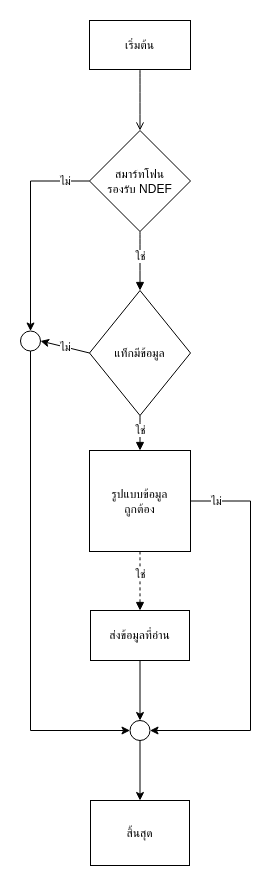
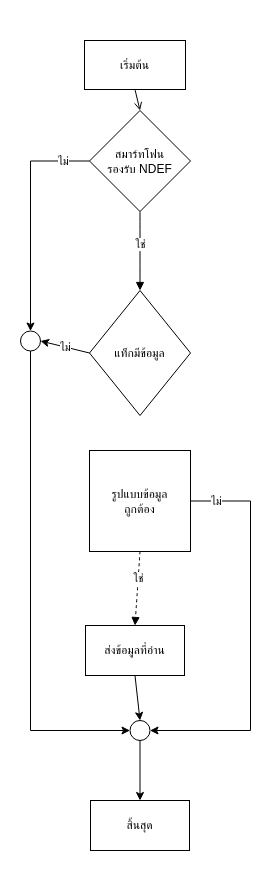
  <mxCell id="0" />
  <mxCell id="1" parent="0" />
- <mxCell id="2" value="เริ่มต้น" style="whiteSpace=wrap;strokeWidth=1;fillColor=default;" parent="1" vertex="1"><mxGeometry x="89" y="20" width="101" height="49" as="geometry" /></mxCell>
- <mxCell id="3" value="สิ้นสุด" style="whiteSpace=wrap;strokeWidth=1;fillColor=default;" parent="1" vertex="1"><mxGeometry x="90" y="800" width="99" height="65" as="geometry" /></mxCell>
+ <mxCell id="2" value="เริ่มต้น" style="whiteSpace=wrap;strokeWidth=1;fillColor=default;" parent="1" vertex="1"><mxGeometry x="84" y="40" width="101" height="49" as="geometry" /></mxCell>
+ <mxCell id="3" value="สิ้นสุด" style="whiteSpace=wrap;strokeWidth=1;fillColor=default;" parent="1" vertex="1"><mxGeometry x="90" y="800" width="99" height="50" as="geometry" /></mxCell>
  <mxCell id="4" value="" style="curved=1;startArrow=none;endArrow=open;exitX=0.5;exitY=1;entryX=0.5;entryY=0;rounded=0;entryDx=0;entryDy=0;exitDx=0;exitDy=0;" parent="1" source="2" target="5" edge="1"><mxGeometry relative="1" as="geometry"><Array as="points" /><mxPoint x="138.5" y="-18" as="targetPoint" /></mxGeometry></mxCell>
- <mxCell id="5" value="สมาร์ทโฟน&#10;รองรับ NDEF" style="rhombus;strokeWidth=1;whiteSpace=wrap;fontStyle=0;fillColor=default;" parent="1" vertex="1"><mxGeometry x="89" y="130" width="101" height="101" as="geometry" /></mxCell>
+ <mxCell id="5" value="สมาร์ทโฟน&#10;รองรับ NDEF" style="rhombus;strokeWidth=1;whiteSpace=wrap;fontStyle=0;fillColor=default;" parent="1" vertex="1"><mxGeometry x="89" y="110" width="101" height="101" as="geometry" /></mxCell>
  <mxCell id="6" value="" style="ellipse;whiteSpace=wrap;html=1;aspect=fixed;fillColor=default;" parent="1" vertex="1"><mxGeometry x="129.5" y="720" width="20" height="20" as="geometry" /></mxCell>
  <mxCell id="7" value="" style="endArrow=classic;html=1;rounded=0;entryX=0.5;entryY=0;entryDx=0;entryDy=0;exitX=0.5;exitY=1;exitDx=0;exitDy=0;" parent="1" source="6" target="3" edge="1"><mxGeometry width="50" height="50" relative="1" as="geometry"><mxPoint x="79.5" y="696" as="sourcePoint" /><mxPoint x="129.5" y="646" as="targetPoint" /></mxGeometry></mxCell>
  <mxCell id="8" value="" style="curved=1;startArrow=none;endArrow=block;exitX=0.5;exitY=1;entryX=0.5;entryY=0;rounded=0;entryDx=0;entryDy=0;exitDx=0;exitDy=0;" parent="1" source="5" target="10" edge="1"><mxGeometry relative="1" as="geometry"><Array as="points" /><mxPoint x="138.5" y="233" as="sourcePoint" /><mxPoint x="138.5" y="285" as="targetPoint" /></mxGeometry></mxCell>
  <mxCell id="9" value="&lt;span style=&quot;color: rgb(0, 0, 0);&quot;&gt;ใช่&lt;/span&gt;" style="edgeLabel;html=1;align=center;verticalAlign=middle;resizable=0;points=[];" parent="8" vertex="1" connectable="0"><mxGeometry x="-0.194" relative="1" as="geometry"><mxPoint as="offset" /></mxGeometry></mxCell>
  <mxCell id="10" value="แท็กมีข้อมูล" style="rhombus;strokeWidth=1;whiteSpace=wrap;fontStyle=0;fillColor=default;" parent="1" vertex="1"><mxGeometry x="89" y="290" width="101" height="125" as="geometry" /></mxCell>
- <mxCell id="11" value="" style="curved=1;startArrow=none;endArrow=block;exitX=0.5;exitY=1;entryX=0.5;entryY=0;rounded=0;entryDx=0;entryDy=0;exitDx=0;exitDy=0;" parent="1" source="10" target="15" edge="1"><mxGeometry relative="1" as="geometry"><Array as="points" /><mxPoint x="139" y="378" as="sourcePoint" /><mxPoint x="138" y="422" as="targetPoint" /></mxGeometry></mxCell>
- <mxCell id="12" value="&lt;span style=&quot;color: rgb(0, 0, 0);&quot;&gt;ใช่&lt;/span&gt;" style="edgeLabel;html=1;align=center;verticalAlign=middle;resizable=0;points=[];" parent="11" vertex="1" connectable="0"><mxGeometry x="-0.178" relative="1" as="geometry"><mxPoint as="offset" /></mxGeometry></mxCell>
  <mxCell id="13" style="edgeStyle=orthogonalEdgeStyle;html=1;entryX=1;entryY=0.5;entryDx=0;entryDy=0;exitX=1;exitY=0.5;exitDx=0;exitDy=0;rounded=0;" edge="1" parent="1" source="15" target="6"><mxGeometry relative="1" as="geometry"><mxPoint x="200" y="500" as="sourcePoint" /><Array as="points"><mxPoint x="250" y="501" /><mxPoint x="250" y="730" /></Array></mxGeometry></mxCell>
  <mxCell id="14" value="ไม่" style="edgeLabel;html=1;align=center;verticalAlign=middle;resizable=0;points=[];" vertex="1" connectable="0" parent="13"><mxGeometry x="-0.87" relative="1" as="geometry"><mxPoint as="offset" /></mxGeometry></mxCell>
  <mxCell id="15" value="รูปแบบข้อมูล&#10;ถูกต้อง" style="strokeWidth=1;whiteSpace=wrap;fontStyle=0;fillColor=default;rounded=0;" parent="1" vertex="1"><mxGeometry x="89" y="450" width="101" height="101" as="geometry" /></mxCell>
- <mxCell id="16" value="ส่งข้อมูลที่อ่าน" style="whiteSpace=wrap;strokeWidth=1;fillColor=default;" parent="1" vertex="1"><mxGeometry x="90" y="610" width="99" height="50" as="geometry" /></mxCell>
+ <mxCell id="16" value="ส่งข้อมูลที่อ่าน" style="whiteSpace=wrap;strokeWidth=1;fillColor=default;" parent="1" vertex="1"><mxGeometry x="85" y="625" width="99" height="50" as="geometry" /></mxCell>
  <mxCell id="17" value="" style="endArrow=classic;html=1;rounded=0;entryX=0.5;entryY=0;entryDx=0;entryDy=0;exitX=0.5;exitY=1;exitDx=0;exitDy=0;" parent="1" source="16" target="6" edge="1"><mxGeometry width="50" height="50" relative="1" as="geometry"><mxPoint x="60.5" y="622" as="sourcePoint" /><mxPoint x="110.5" y="572" as="targetPoint" /></mxGeometry></mxCell>
  <mxCell id="18" value="" style="curved=1;startArrow=none;endArrow=block;exitX=0.5;exitY=1;entryX=0.5;entryY=0;rounded=0;entryDx=0;entryDy=0;exitDx=0;exitDy=0;dashed=1;" parent="1" source="15" target="16" edge="1"><mxGeometry relative="1" as="geometry"><Array as="points" /><mxPoint x="139.3" y="551" as="sourcePoint" /><mxPoint x="139.3" y="599" as="targetPoint" /></mxGeometry></mxCell>
  <mxCell id="19" value="&lt;span style=&quot;color: rgb(0, 0, 0);&quot;&gt;ใช่&lt;/span&gt;" style="edgeLabel;html=1;align=center;verticalAlign=middle;resizable=0;points=[];" parent="18" vertex="1" connectable="0"><mxGeometry x="-0.264" relative="1" as="geometry"><mxPoint as="offset" /></mxGeometry></mxCell>
  <mxCell id="20" value="" style="ellipse;whiteSpace=wrap;html=1;aspect=fixed;fillColor=default;" parent="1" vertex="1"><mxGeometry x="20" y="330.5" width="20" height="20" as="geometry" /></mxCell>
  <mxCell id="21" value="" style="endArrow=classic;html=1;rounded=0;exitX=0;exitY=0.5;exitDx=0;exitDy=0;entryX=1;entryY=0.5;entryDx=0;entryDy=0;" parent="1" source="10" target="20" edge="1"><mxGeometry width="50" height="50" relative="1" as="geometry"><mxPoint x="79.5" y="428" as="sourcePoint" /><mxPoint x="129.5" y="378" as="targetPoint" /></mxGeometry></mxCell>
  <mxCell id="22" value="&lt;span style=&quot;color: rgb(0, 0, 0);&quot;&gt;ไม่&lt;/span&gt;" style="edgeLabel;html=1;align=center;verticalAlign=middle;resizable=0;points=[];" parent="21" vertex="1" connectable="0"><mxGeometry x="-0.007" relative="1" as="geometry"><mxPoint as="offset" /></mxGeometry></mxCell>
  <mxCell id="23" value="" style="endArrow=classic;html=1;rounded=0;exitX=0;exitY=0.5;exitDx=0;exitDy=0;entryX=0.5;entryY=0;entryDx=0;entryDy=0;edgeStyle=orthogonalEdgeStyle;" parent="1" source="5" target="20" edge="1"><mxGeometry width="50" height="50" relative="1" as="geometry"><mxPoint x="89" y="182" as="sourcePoint" /><mxPoint x="20" y="182.5" as="targetPoint" /></mxGeometry></mxCell>
  <mxCell id="24" value="&lt;span style=&quot;color: rgb(0, 0, 0);&quot;&gt;ไม่&lt;/span&gt;" style="edgeLabel;html=1;align=center;verticalAlign=middle;resizable=0;points=[];" vertex="1" connectable="0" parent="23"><mxGeometry x="-0.765" relative="1" as="geometry"><mxPoint as="offset" /></mxGeometry></mxCell>
  <mxCell id="25" value="" style="endArrow=classic;html=1;rounded=0;exitX=0.5;exitY=1;exitDx=0;exitDy=0;entryX=0;entryY=0.5;entryDx=0;entryDy=0;edgeStyle=orthogonalEdgeStyle;" parent="1" source="20" target="6" edge="1"><mxGeometry width="50" height="50" relative="1" as="geometry"><mxPoint x="19.5" y="628" as="sourcePoint" /><mxPoint x="149.5" y="598" as="targetPoint" /></mxGeometry></mxCell>
